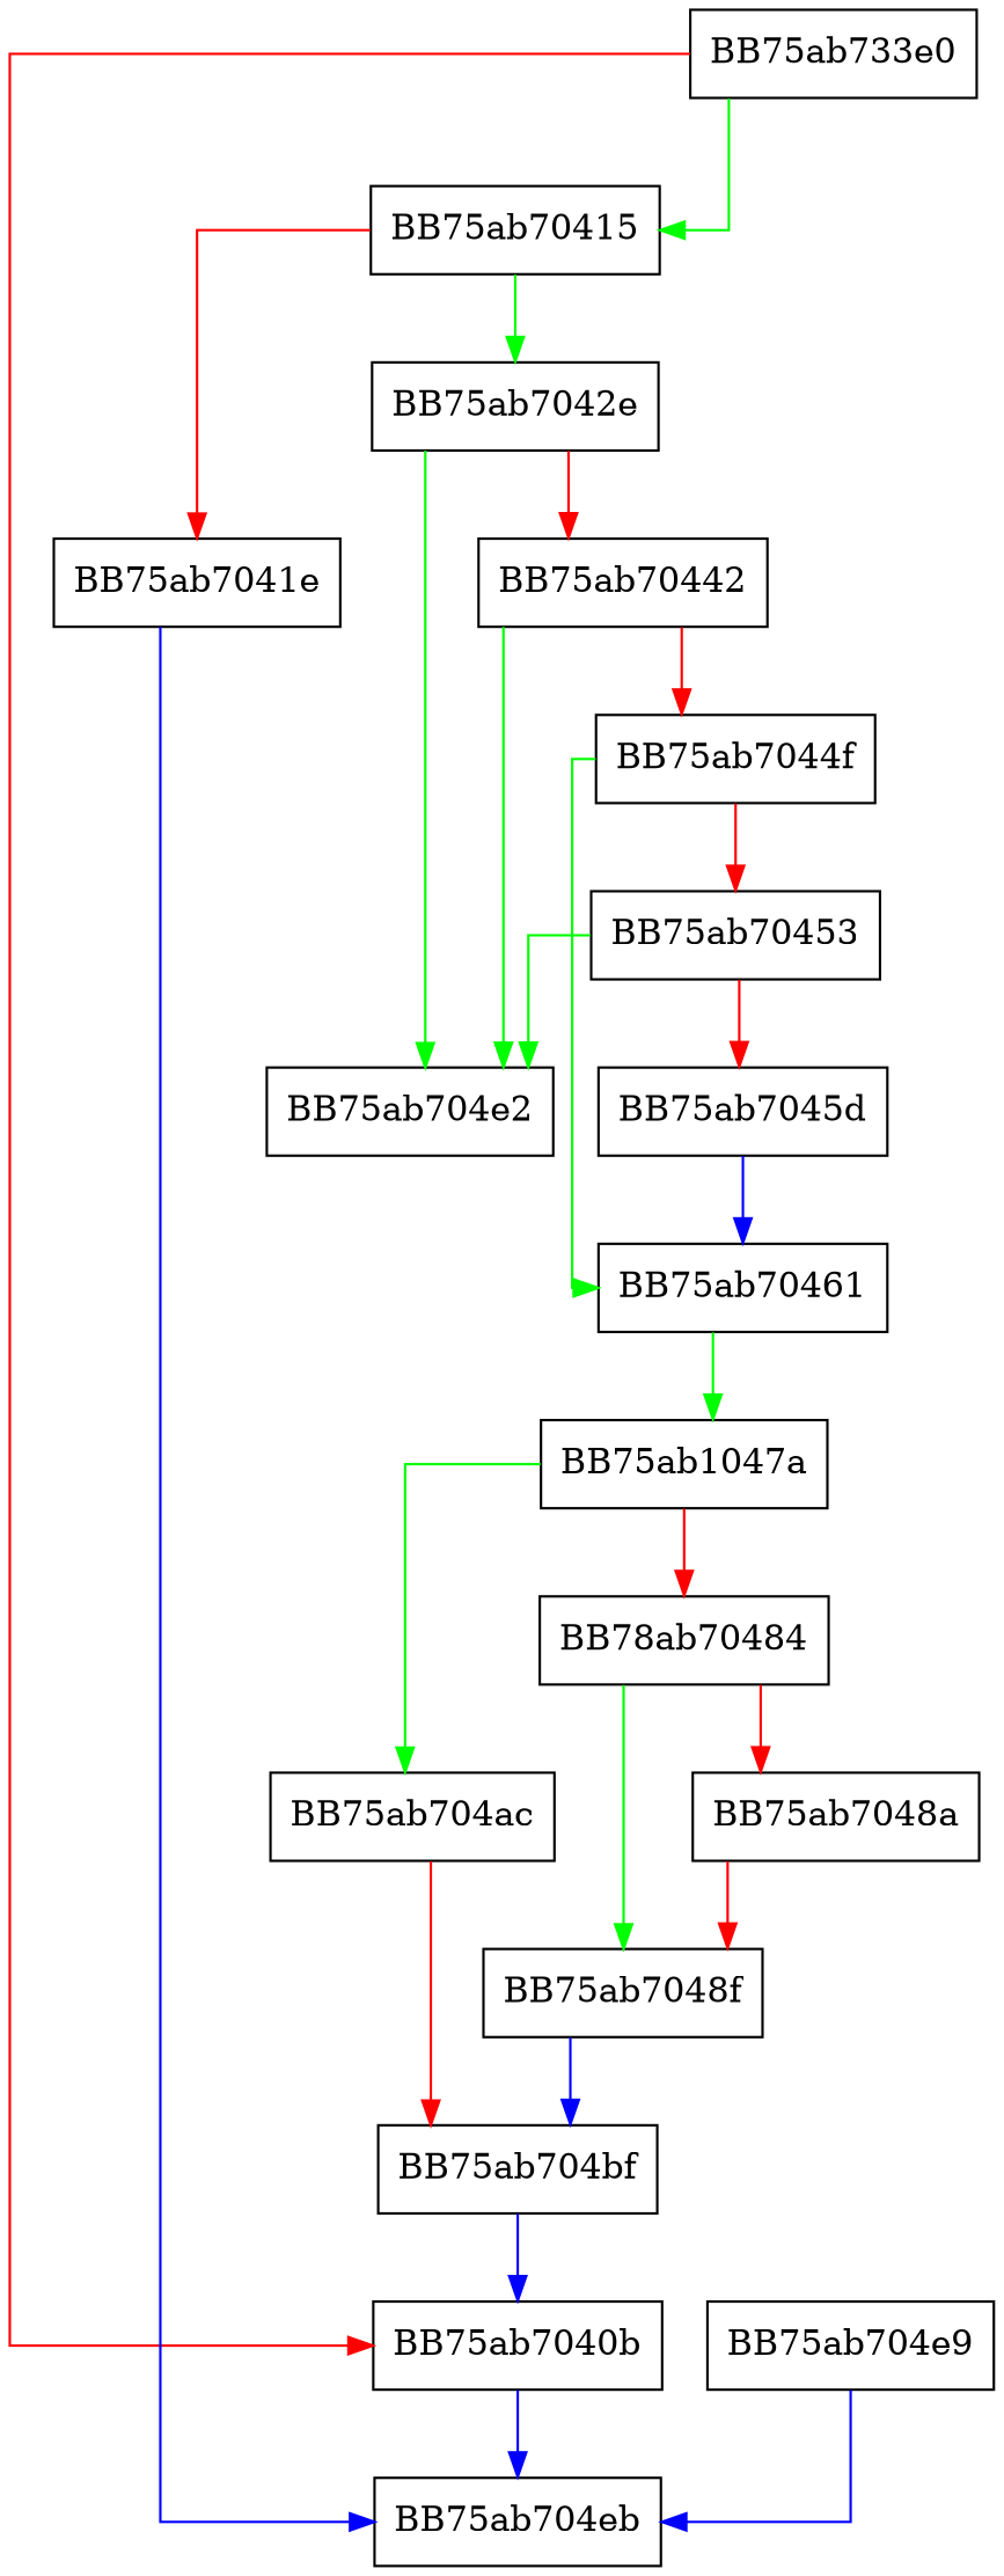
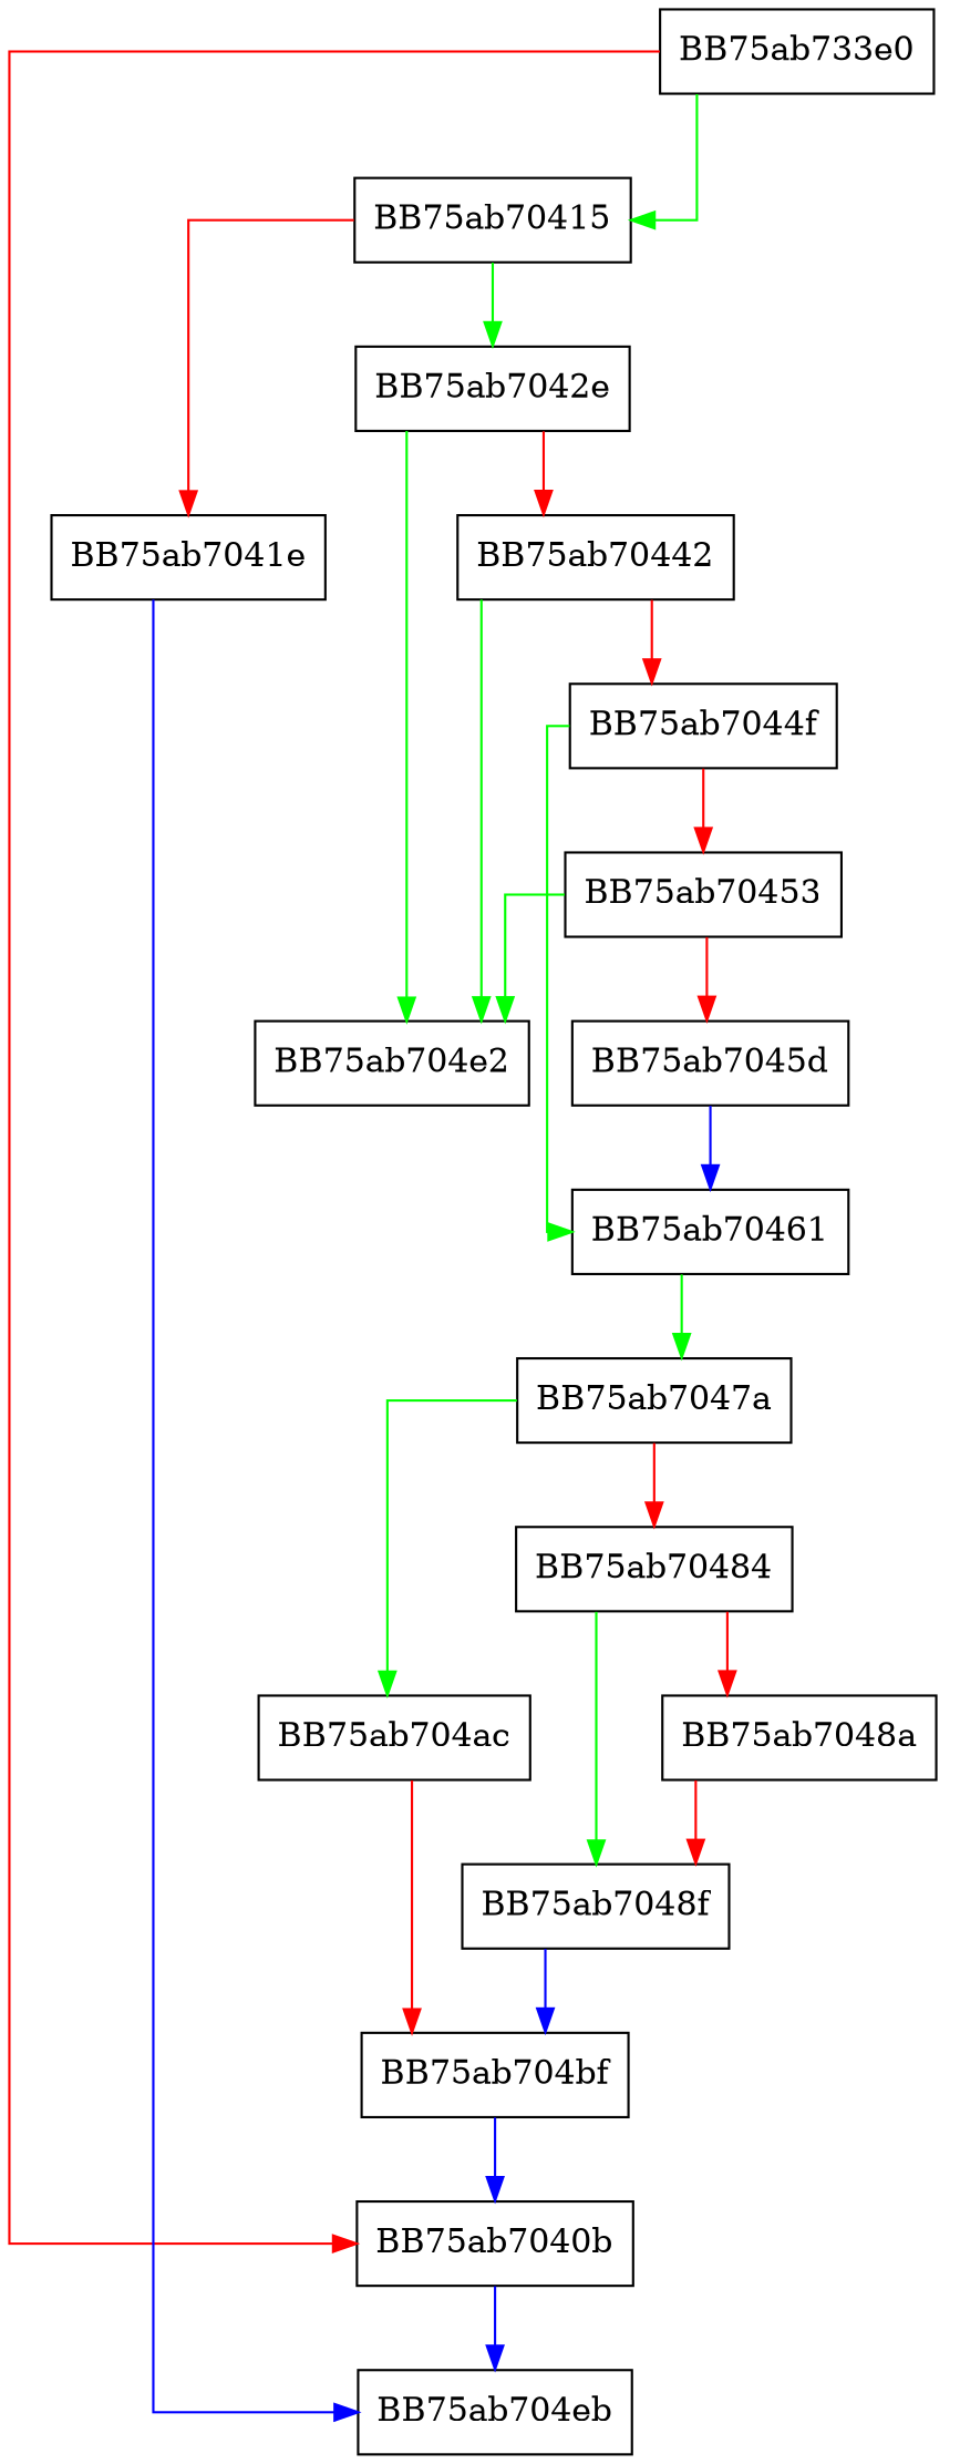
  digraph {
    splines=ortho
    node [shape=box]
    edge [color=red]
    n1 [label=BB75ab733e0]
    BB75ab70415
    BB75ab7040b
    BB75ab7042e
    BB75ab7041e
    BB75ab704eb
    BB75ab704e2
    BB75ab70442
    BB75ab7044f
-   BB75ab704e9
    BB75ab70461
    BB75ab70453
-   BB75ab7047a [label=BB75ab1047a]
+   BB75ab7047a
    BB75ab7045d
    BB75ab704ac
-   BB75ab70484 [label=BB78ab70484]
+   BB75ab70484
    BB75ab704bf
    BB75ab7048f
    BB75ab7048a
    n1 -> BB75ab70415 [color=green]
    n1 -> BB75ab7040b
    BB75ab70415 -> BB75ab7042e [color=green]
    BB75ab70415 -> BB75ab7041e
    BB75ab7040b -> BB75ab704eb [color=blue]
    BB75ab7042e -> BB75ab704e2 [color=green]
    BB75ab7042e -> BB75ab70442
    BB75ab7041e -> BB75ab704eb [color=blue]
    BB75ab70442 -> BB75ab704e2 [color=green]
    BB75ab70442 -> BB75ab7044f
    BB75ab7044f -> BB75ab70461 [color=green]
    BB75ab7044f -> BB75ab70453
-   BB75ab704e9 -> BB75ab704eb [color=blue]
    BB75ab70461 -> BB75ab7047a [color=green]
    BB75ab70453 -> BB75ab704e2 [color=green]
    BB75ab70453 -> BB75ab7045d
    BB75ab7047a -> BB75ab704ac [color=green]
    BB75ab7047a -> BB75ab70484
    BB75ab7045d -> BB75ab70461 [color=blue]
    BB75ab704ac -> BB75ab704bf
    BB75ab70484 -> BB75ab7048f [color=green]
    BB75ab70484 -> BB75ab7048a
    BB75ab704bf -> BB75ab7040b [color=blue]
    BB75ab7048f -> BB75ab704bf [color=blue]
    BB75ab7048a -> BB75ab7048f
  }
